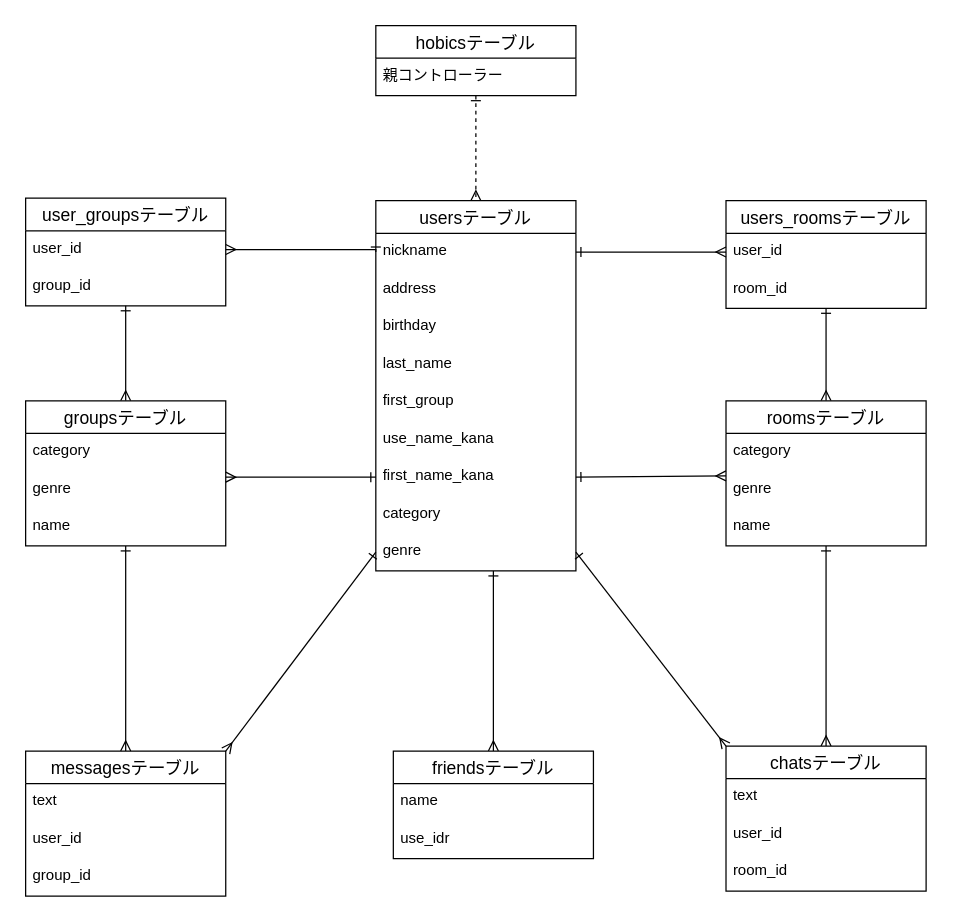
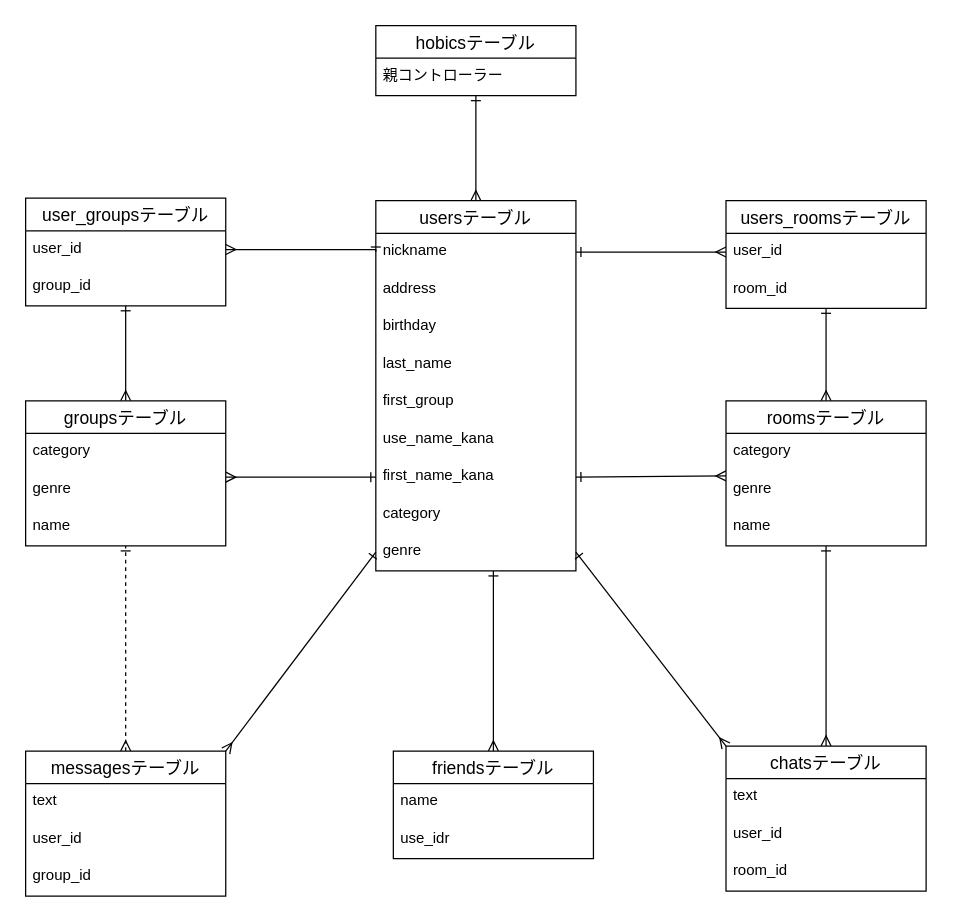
  <mxCell id="0" />
  <mxCell id="1" parent="0" />
  <mxCell id="2" style="edgeStyle=elbowEdgeStyle;rounded=0;orthogonalLoop=1;jettySize=auto;html=1;entryX=0.5;entryY=0;entryDx=0;entryDy=0;startArrow=ERone;startFill=0;endArrow=ERmany;endFill=0;" parent="1" source="19" target="5" edge="1"><mxGeometry relative="1" as="geometry" /></mxCell>
  <mxCell id="3" style="edgeStyle=orthogonalEdgeStyle;rounded=0;orthogonalLoop=1;jettySize=auto;html=1;entryX=0.5;entryY=0;entryDx=0;entryDy=0;startArrow=ERone;startFill=0;endArrow=ERmany;endFill=0;" parent="1" source="16" target="41" edge="1"><mxGeometry relative="1" as="geometry"><Array as="points"><mxPoint x="660" y="320" /></Array></mxGeometry></mxCell>
  <mxCell id="4" style="edgeStyle=orthogonalEdgeStyle;rounded=0;orthogonalLoop=1;jettySize=auto;html=1;entryX=0.5;entryY=0;entryDx=0;entryDy=0;startArrow=ERone;startFill=0;endArrow=ERmany;endFill=0;" parent="1" source="41" target="8" edge="1"><mxGeometry relative="1" as="geometry" /></mxCell>
  <mxCell id="5" value="friendsテーブル" style="swimlane;fontStyle=0;childLayout=stackLayout;horizontal=1;startSize=26;horizontalStack=0;resizeParent=1;resizeParentMax=0;resizeLast=0;collapsible=1;marginBottom=0;align=center;fontSize=14;" parent="1" vertex="1"><mxGeometry x="314" y="600" width="160" height="86" as="geometry" /></mxCell>
  <mxCell id="6" value="name" style="text;strokeColor=none;fillColor=none;spacingLeft=4;spacingRight=4;overflow=hidden;rotatable=0;points=[[0,0.5],[1,0.5]];portConstraint=eastwest;fontSize=12;" parent="5" vertex="1"><mxGeometry y="26" width="160" height="30" as="geometry" /></mxCell>
  <mxCell id="7" value="use_idr" style="text;strokeColor=none;fillColor=none;spacingLeft=4;spacingRight=4;overflow=hidden;rotatable=0;points=[[0,0.5],[1,0.5]];portConstraint=eastwest;fontSize=12;" parent="5" vertex="1"><mxGeometry y="56" width="160" height="30" as="geometry" /></mxCell>
  <mxCell id="8" value="chatsテーブル" style="swimlane;fontStyle=0;childLayout=stackLayout;horizontal=1;startSize=26;horizontalStack=0;resizeParent=1;resizeParentMax=0;resizeLast=0;collapsible=1;marginBottom=0;align=center;fontSize=14;" parent="1" vertex="1"><mxGeometry x="580" y="596" width="160" height="116" as="geometry" /></mxCell>
  <mxCell id="9" value="text" style="text;strokeColor=none;fillColor=none;spacingLeft=4;spacingRight=4;overflow=hidden;rotatable=0;points=[[0,0.5],[1,0.5]];portConstraint=eastwest;fontSize=12;" parent="8" vertex="1"><mxGeometry y="26" width="160" height="30" as="geometry" /></mxCell>
  <mxCell id="10" value="user_id" style="text;strokeColor=none;fillColor=none;spacingLeft=4;spacingRight=4;overflow=hidden;rotatable=0;points=[[0,0.5],[1,0.5]];portConstraint=eastwest;fontSize=12;" parent="8" vertex="1"><mxGeometry y="56" width="160" height="30" as="geometry" /></mxCell>
  <mxCell id="11" value="room_id" style="text;strokeColor=none;fillColor=none;spacingLeft=4;spacingRight=4;overflow=hidden;rotatable=0;points=[[0,0.5],[1,0.5]];portConstraint=eastwest;fontSize=12;" parent="8" vertex="1"><mxGeometry y="86" width="160" height="30" as="geometry" /></mxCell>
  <mxCell id="12" value="messagesテーブル" style="swimlane;fontStyle=0;childLayout=stackLayout;horizontal=1;startSize=26;horizontalStack=0;resizeParent=1;resizeParentMax=0;resizeLast=0;collapsible=1;marginBottom=0;align=center;fontSize=14;" parent="1" vertex="1"><mxGeometry x="20" y="600" width="160" height="116" as="geometry" /></mxCell>
  <mxCell id="13" value="text" style="text;strokeColor=none;fillColor=none;spacingLeft=4;spacingRight=4;overflow=hidden;rotatable=0;points=[[0,0.5],[1,0.5]];portConstraint=eastwest;fontSize=12;" parent="12" vertex="1"><mxGeometry y="26" width="160" height="30" as="geometry" /></mxCell>
  <mxCell id="14" value="user_id" style="text;strokeColor=none;fillColor=none;spacingLeft=4;spacingRight=4;overflow=hidden;rotatable=0;points=[[0,0.5],[1,0.5]];portConstraint=eastwest;fontSize=12;" parent="12" vertex="1"><mxGeometry y="56" width="160" height="30" as="geometry" /></mxCell>
  <mxCell id="15" value="group_id" style="text;strokeColor=none;fillColor=none;spacingLeft=4;spacingRight=4;overflow=hidden;rotatable=0;points=[[0,0.5],[1,0.5]];portConstraint=eastwest;fontSize=12;" parent="12" vertex="1"><mxGeometry y="86" width="160" height="30" as="geometry" /></mxCell>
  <mxCell id="16" value="users_roomsテーブル" style="swimlane;fontStyle=0;childLayout=stackLayout;horizontal=1;startSize=26;horizontalStack=0;resizeParent=1;resizeParentMax=0;resizeLast=0;collapsible=1;marginBottom=0;align=center;fontSize=14;" parent="1" vertex="1"><mxGeometry x="580" y="160" width="160" height="86" as="geometry" /></mxCell>
  <mxCell id="17" value="user_id" style="text;strokeColor=none;fillColor=none;spacingLeft=4;spacingRight=4;overflow=hidden;rotatable=0;points=[[0,0.5],[1,0.5]];portConstraint=eastwest;fontSize=12;" parent="16" vertex="1"><mxGeometry y="26" width="160" height="30" as="geometry" /></mxCell>
  <mxCell id="18" value="room_id" style="text;strokeColor=none;fillColor=none;spacingLeft=4;spacingRight=4;overflow=hidden;rotatable=0;points=[[0,0.5],[1,0.5]];portConstraint=eastwest;fontSize=12;" parent="16" vertex="1"><mxGeometry y="56" width="160" height="30" as="geometry" /></mxCell>
  <mxCell id="19" value="usersテーブル" style="swimlane;fontStyle=0;childLayout=stackLayout;horizontal=1;startSize=26;horizontalStack=0;resizeParent=1;resizeParentMax=0;resizeLast=0;collapsible=1;marginBottom=0;align=center;fontSize=14;" parent="1" vertex="1"><mxGeometry x="300" y="160" width="160" height="296" as="geometry" /></mxCell>
  <mxCell id="20" value="nickname" style="text;strokeColor=none;fillColor=none;spacingLeft=4;spacingRight=4;overflow=hidden;rotatable=0;points=[[0,0.5],[1,0.5]];portConstraint=eastwest;fontSize=12;" parent="19" vertex="1"><mxGeometry y="26" width="160" height="30" as="geometry" /></mxCell>
  <mxCell id="21" value="address" style="text;strokeColor=none;fillColor=none;spacingLeft=4;spacingRight=4;overflow=hidden;rotatable=0;points=[[0,0.5],[1,0.5]];portConstraint=eastwest;fontSize=12;" parent="19" vertex="1"><mxGeometry y="56" width="160" height="30" as="geometry" /></mxCell>
  <mxCell id="22" value="birthday" style="text;strokeColor=none;fillColor=none;spacingLeft=4;spacingRight=4;overflow=hidden;rotatable=0;points=[[0,0.5],[1,0.5]];portConstraint=eastwest;fontSize=12;" parent="19" vertex="1"><mxGeometry y="86" width="160" height="30" as="geometry" /></mxCell>
  <mxCell id="23" value="last_name" style="text;strokeColor=none;fillColor=none;spacingLeft=4;spacingRight=4;overflow=hidden;rotatable=0;points=[[0,0.5],[1,0.5]];portConstraint=eastwest;fontSize=12;" parent="19" vertex="1"><mxGeometry y="116" width="160" height="30" as="geometry" /></mxCell>
  <mxCell id="24" value="first_group" style="text;strokeColor=none;fillColor=none;spacingLeft=4;spacingRight=4;overflow=hidden;rotatable=0;points=[[0,0.5],[1,0.5]];portConstraint=eastwest;fontSize=12;" parent="19" vertex="1"><mxGeometry y="146" width="160" height="30" as="geometry" /></mxCell>
  <mxCell id="25" value="use_name_kana" style="text;strokeColor=none;fillColor=none;spacingLeft=4;spacingRight=4;overflow=hidden;rotatable=0;points=[[0,0.5],[1,0.5]];portConstraint=eastwest;fontSize=12;" parent="19" vertex="1"><mxGeometry y="176" width="160" height="30" as="geometry" /></mxCell>
  <mxCell id="26" value="first_name_kana" style="text;strokeColor=none;fillColor=none;spacingLeft=4;spacingRight=4;overflow=hidden;rotatable=0;points=[[0,0.5],[1,0.5]];portConstraint=eastwest;fontSize=12;" parent="19" vertex="1"><mxGeometry y="206" width="160" height="30" as="geometry" /></mxCell>
  <mxCell id="27" value="category" style="text;strokeColor=none;fillColor=none;spacingLeft=4;spacingRight=4;overflow=hidden;rotatable=0;points=[[0,0.5],[1,0.5]];portConstraint=eastwest;fontSize=12;" parent="19" vertex="1"><mxGeometry y="236" width="160" height="30" as="geometry" /></mxCell>
  <mxCell id="28" value="genre" style="text;strokeColor=none;fillColor=none;spacingLeft=4;spacingRight=4;overflow=hidden;rotatable=0;points=[[0,0.5],[1,0.5]];portConstraint=eastwest;fontSize=12;" parent="19" vertex="1"><mxGeometry y="266" width="160" height="30" as="geometry" /></mxCell>
- <mxCell id="29" style="edgeStyle=orthogonalEdgeStyle;rounded=0;orthogonalLoop=1;jettySize=auto;html=1;exitX=0.5;exitY=0;exitDx=0;exitDy=0;startArrow=ERmany;startFill=0;endArrow=ERone;endFill=0;" edge="1" parent="1" source="12" target="37"><mxGeometry relative="1" as="geometry"><mxPoint x="100" y="120" as="targetPoint" /><mxPoint x="100" y="600" as="sourcePoint" /></mxGeometry></mxCell>
+ <mxCell id="29" style="edgeStyle=orthogonalEdgeStyle;rounded=0;orthogonalLoop=1;jettySize=auto;html=1;exitX=0.5;exitY=0;exitDx=0;exitDy=0;startArrow=ERmany;startFill=0;endArrow=ERone;endFill=0;dashed=1;" edge="1" parent="1" source="12" target="37"><mxGeometry relative="1" as="geometry"><mxPoint x="100" y="120" as="targetPoint" /><mxPoint x="100" y="600" as="sourcePoint" /></mxGeometry></mxCell>
  <mxCell id="30" style="edgeStyle=none;rounded=0;orthogonalLoop=1;jettySize=auto;html=1;entryX=0.5;entryY=0;entryDx=0;entryDy=0;startArrow=ERone;startFill=0;endArrow=ERmany;endFill=0;" edge="1" parent="1" source="31" target="37"><mxGeometry relative="1" as="geometry" /></mxCell>
  <mxCell id="31" value="user_groupsテーブル" style="swimlane;fontStyle=0;childLayout=stackLayout;horizontal=1;startSize=26;horizontalStack=0;resizeParent=1;resizeParentMax=0;resizeLast=0;collapsible=1;marginBottom=0;align=center;fontSize=14;" parent="1" vertex="1"><mxGeometry x="20" y="158" width="160" height="86" as="geometry" /></mxCell>
  <mxCell id="32" value="user_id" style="text;strokeColor=none;fillColor=none;spacingLeft=4;spacingRight=4;overflow=hidden;rotatable=0;points=[[0,0.5],[1,0.5]];portConstraint=eastwest;fontSize=12;" parent="31" vertex="1"><mxGeometry y="26" width="160" height="30" as="geometry" /></mxCell>
  <mxCell id="33" value="group_id" style="text;strokeColor=none;fillColor=none;spacingLeft=4;spacingRight=4;overflow=hidden;rotatable=0;points=[[0,0.5],[1,0.5]];portConstraint=eastwest;fontSize=12;" parent="31" vertex="1"><mxGeometry y="56" width="160" height="30" as="geometry" /></mxCell>
  <mxCell id="34" style="edgeStyle=orthogonalEdgeStyle;rounded=0;orthogonalLoop=1;jettySize=auto;html=1;exitX=0;exitY=0.5;exitDx=0;exitDy=0;startArrow=ERone;startFill=0;endArrow=ERmany;endFill=0;" edge="1" parent="1" source="20"><mxGeometry relative="1" as="geometry"><mxPoint x="180" y="199" as="targetPoint" /><Array as="points"><mxPoint x="300" y="199" /></Array></mxGeometry></mxCell>
  <mxCell id="35" style="edgeStyle=orthogonalEdgeStyle;rounded=0;orthogonalLoop=1;jettySize=auto;html=1;exitX=1;exitY=0.5;exitDx=0;exitDy=0;entryX=0;entryY=0.5;entryDx=0;entryDy=0;startArrow=ERone;startFill=0;endArrow=ERmany;endFill=0;" edge="1" parent="1" source="20" target="17"><mxGeometry relative="1" as="geometry" /></mxCell>
  <mxCell id="36" style="rounded=0;orthogonalLoop=1;jettySize=auto;elbow=vertical;html=1;exitX=0;exitY=0.5;exitDx=0;exitDy=0;startArrow=ERone;startFill=0;endArrow=ERmany;endFill=0;entryX=1;entryY=0;entryDx=0;entryDy=0;" edge="1" parent="1" source="28" target="12"><mxGeometry relative="1" as="geometry"><mxPoint x="190" y="640" as="targetPoint" /></mxGeometry></mxCell>
  <mxCell id="37" value="groupsテーブル" style="swimlane;fontStyle=0;childLayout=stackLayout;horizontal=1;startSize=26;horizontalStack=0;resizeParent=1;resizeParentMax=0;resizeLast=0;collapsible=1;marginBottom=0;align=center;fontSize=14;" parent="1" vertex="1"><mxGeometry x="20" y="320" width="160" height="116" as="geometry" /></mxCell>
  <mxCell id="38" value="category" style="text;strokeColor=none;fillColor=none;spacingLeft=4;spacingRight=4;overflow=hidden;rotatable=0;points=[[0,0.5],[1,0.5]];portConstraint=eastwest;fontSize=12;" parent="37" vertex="1"><mxGeometry y="26" width="160" height="30" as="geometry" /></mxCell>
  <mxCell id="39" value="genre" style="text;strokeColor=none;fillColor=none;spacingLeft=4;spacingRight=4;overflow=hidden;rotatable=0;points=[[0,0.5],[1,0.5]];portConstraint=eastwest;fontSize=12;" parent="37" vertex="1"><mxGeometry y="56" width="160" height="30" as="geometry" /></mxCell>
  <mxCell id="40" value="name" style="text;strokeColor=none;fillColor=none;spacingLeft=4;spacingRight=4;overflow=hidden;rotatable=0;points=[[0,0.5],[1,0.5]];portConstraint=eastwest;fontSize=12;" parent="37" vertex="1"><mxGeometry y="86" width="160" height="30" as="geometry" /></mxCell>
  <mxCell id="41" value="roomsテーブル" style="swimlane;fontStyle=0;childLayout=stackLayout;horizontal=1;startSize=26;horizontalStack=0;resizeParent=1;resizeParentMax=0;resizeLast=0;collapsible=1;marginBottom=0;align=center;fontSize=14;" parent="1" vertex="1"><mxGeometry x="580" y="320" width="160" height="116" as="geometry" /></mxCell>
  <mxCell id="42" value="category" style="text;strokeColor=none;fillColor=none;spacingLeft=4;spacingRight=4;overflow=hidden;rotatable=0;points=[[0,0.5],[1,0.5]];portConstraint=eastwest;fontSize=12;" parent="41" vertex="1"><mxGeometry y="26" width="160" height="30" as="geometry" /></mxCell>
  <mxCell id="43" value="genre" style="text;strokeColor=none;fillColor=none;spacingLeft=4;spacingRight=4;overflow=hidden;rotatable=0;points=[[0,0.5],[1,0.5]];portConstraint=eastwest;fontSize=12;" parent="41" vertex="1"><mxGeometry y="56" width="160" height="30" as="geometry" /></mxCell>
  <mxCell id="44" value="name" style="text;strokeColor=none;fillColor=none;spacingLeft=4;spacingRight=4;overflow=hidden;rotatable=0;points=[[0,0.5],[1,0.5]];portConstraint=eastwest;fontSize=12;" parent="41" vertex="1"><mxGeometry y="86" width="160" height="30" as="geometry" /></mxCell>
  <mxCell id="45" style="edgeStyle=none;rounded=0;orthogonalLoop=1;jettySize=auto;html=1;exitX=0;exitY=0.5;exitDx=0;exitDy=0;entryX=1;entryY=0.167;entryDx=0;entryDy=0;entryPerimeter=0;startArrow=ERone;startFill=0;endArrow=ERmany;endFill=0;" edge="1" parent="1" source="26" target="39"><mxGeometry relative="1" as="geometry" /></mxCell>
  <mxCell id="46" style="edgeStyle=none;rounded=0;orthogonalLoop=1;jettySize=auto;html=1;exitX=1;exitY=0.5;exitDx=0;exitDy=0;startArrow=ERone;startFill=0;endArrow=ERmany;endFill=0;entryX=0;entryY=0.133;entryDx=0;entryDy=0;entryPerimeter=0;" edge="1" parent="1" source="26" target="43"><mxGeometry relative="1" as="geometry"><mxPoint x="570" y="381" as="targetPoint" /></mxGeometry></mxCell>
  <mxCell id="47" style="edgeStyle=none;rounded=0;orthogonalLoop=1;jettySize=auto;html=1;exitX=1;exitY=0.5;exitDx=0;exitDy=0;entryX=0;entryY=0;entryDx=0;entryDy=0;startArrow=ERone;startFill=0;endArrow=ERmany;endFill=0;" edge="1" parent="1" source="28" target="8"><mxGeometry relative="1" as="geometry" /></mxCell>
- <mxCell id="48" style="edgeStyle=none;rounded=0;orthogonalLoop=1;jettySize=auto;html=1;entryX=0.5;entryY=0;entryDx=0;entryDy=0;startArrow=ERone;startFill=0;endArrow=ERmany;endFill=0;dashed=1;" edge="1" parent="1" source="49" target="19"><mxGeometry relative="1" as="geometry" /></mxCell>
+ <mxCell id="48" style="edgeStyle=none;rounded=0;orthogonalLoop=1;jettySize=auto;html=1;entryX=0.5;entryY=0;entryDx=0;entryDy=0;startArrow=ERone;startFill=0;endArrow=ERmany;endFill=0;" edge="1" parent="1" source="49" target="19"><mxGeometry relative="1" as="geometry" /></mxCell>
  <mxCell id="49" value="hobicsテーブル" style="swimlane;fontStyle=0;childLayout=stackLayout;horizontal=1;startSize=26;horizontalStack=0;resizeParent=1;resizeParentMax=0;resizeLast=0;collapsible=1;marginBottom=0;align=center;fontSize=14;" vertex="1" parent="1"><mxGeometry x="300" y="20" width="160" height="56" as="geometry" /></mxCell>
  <mxCell id="50" value="親コントローラー" style="text;strokeColor=none;fillColor=none;spacingLeft=4;spacingRight=4;overflow=hidden;rotatable=0;points=[[0,0.5],[1,0.5]];portConstraint=eastwest;fontSize=12;" vertex="1" parent="49"><mxGeometry y="26" width="160" height="30" as="geometry" /></mxCell>
